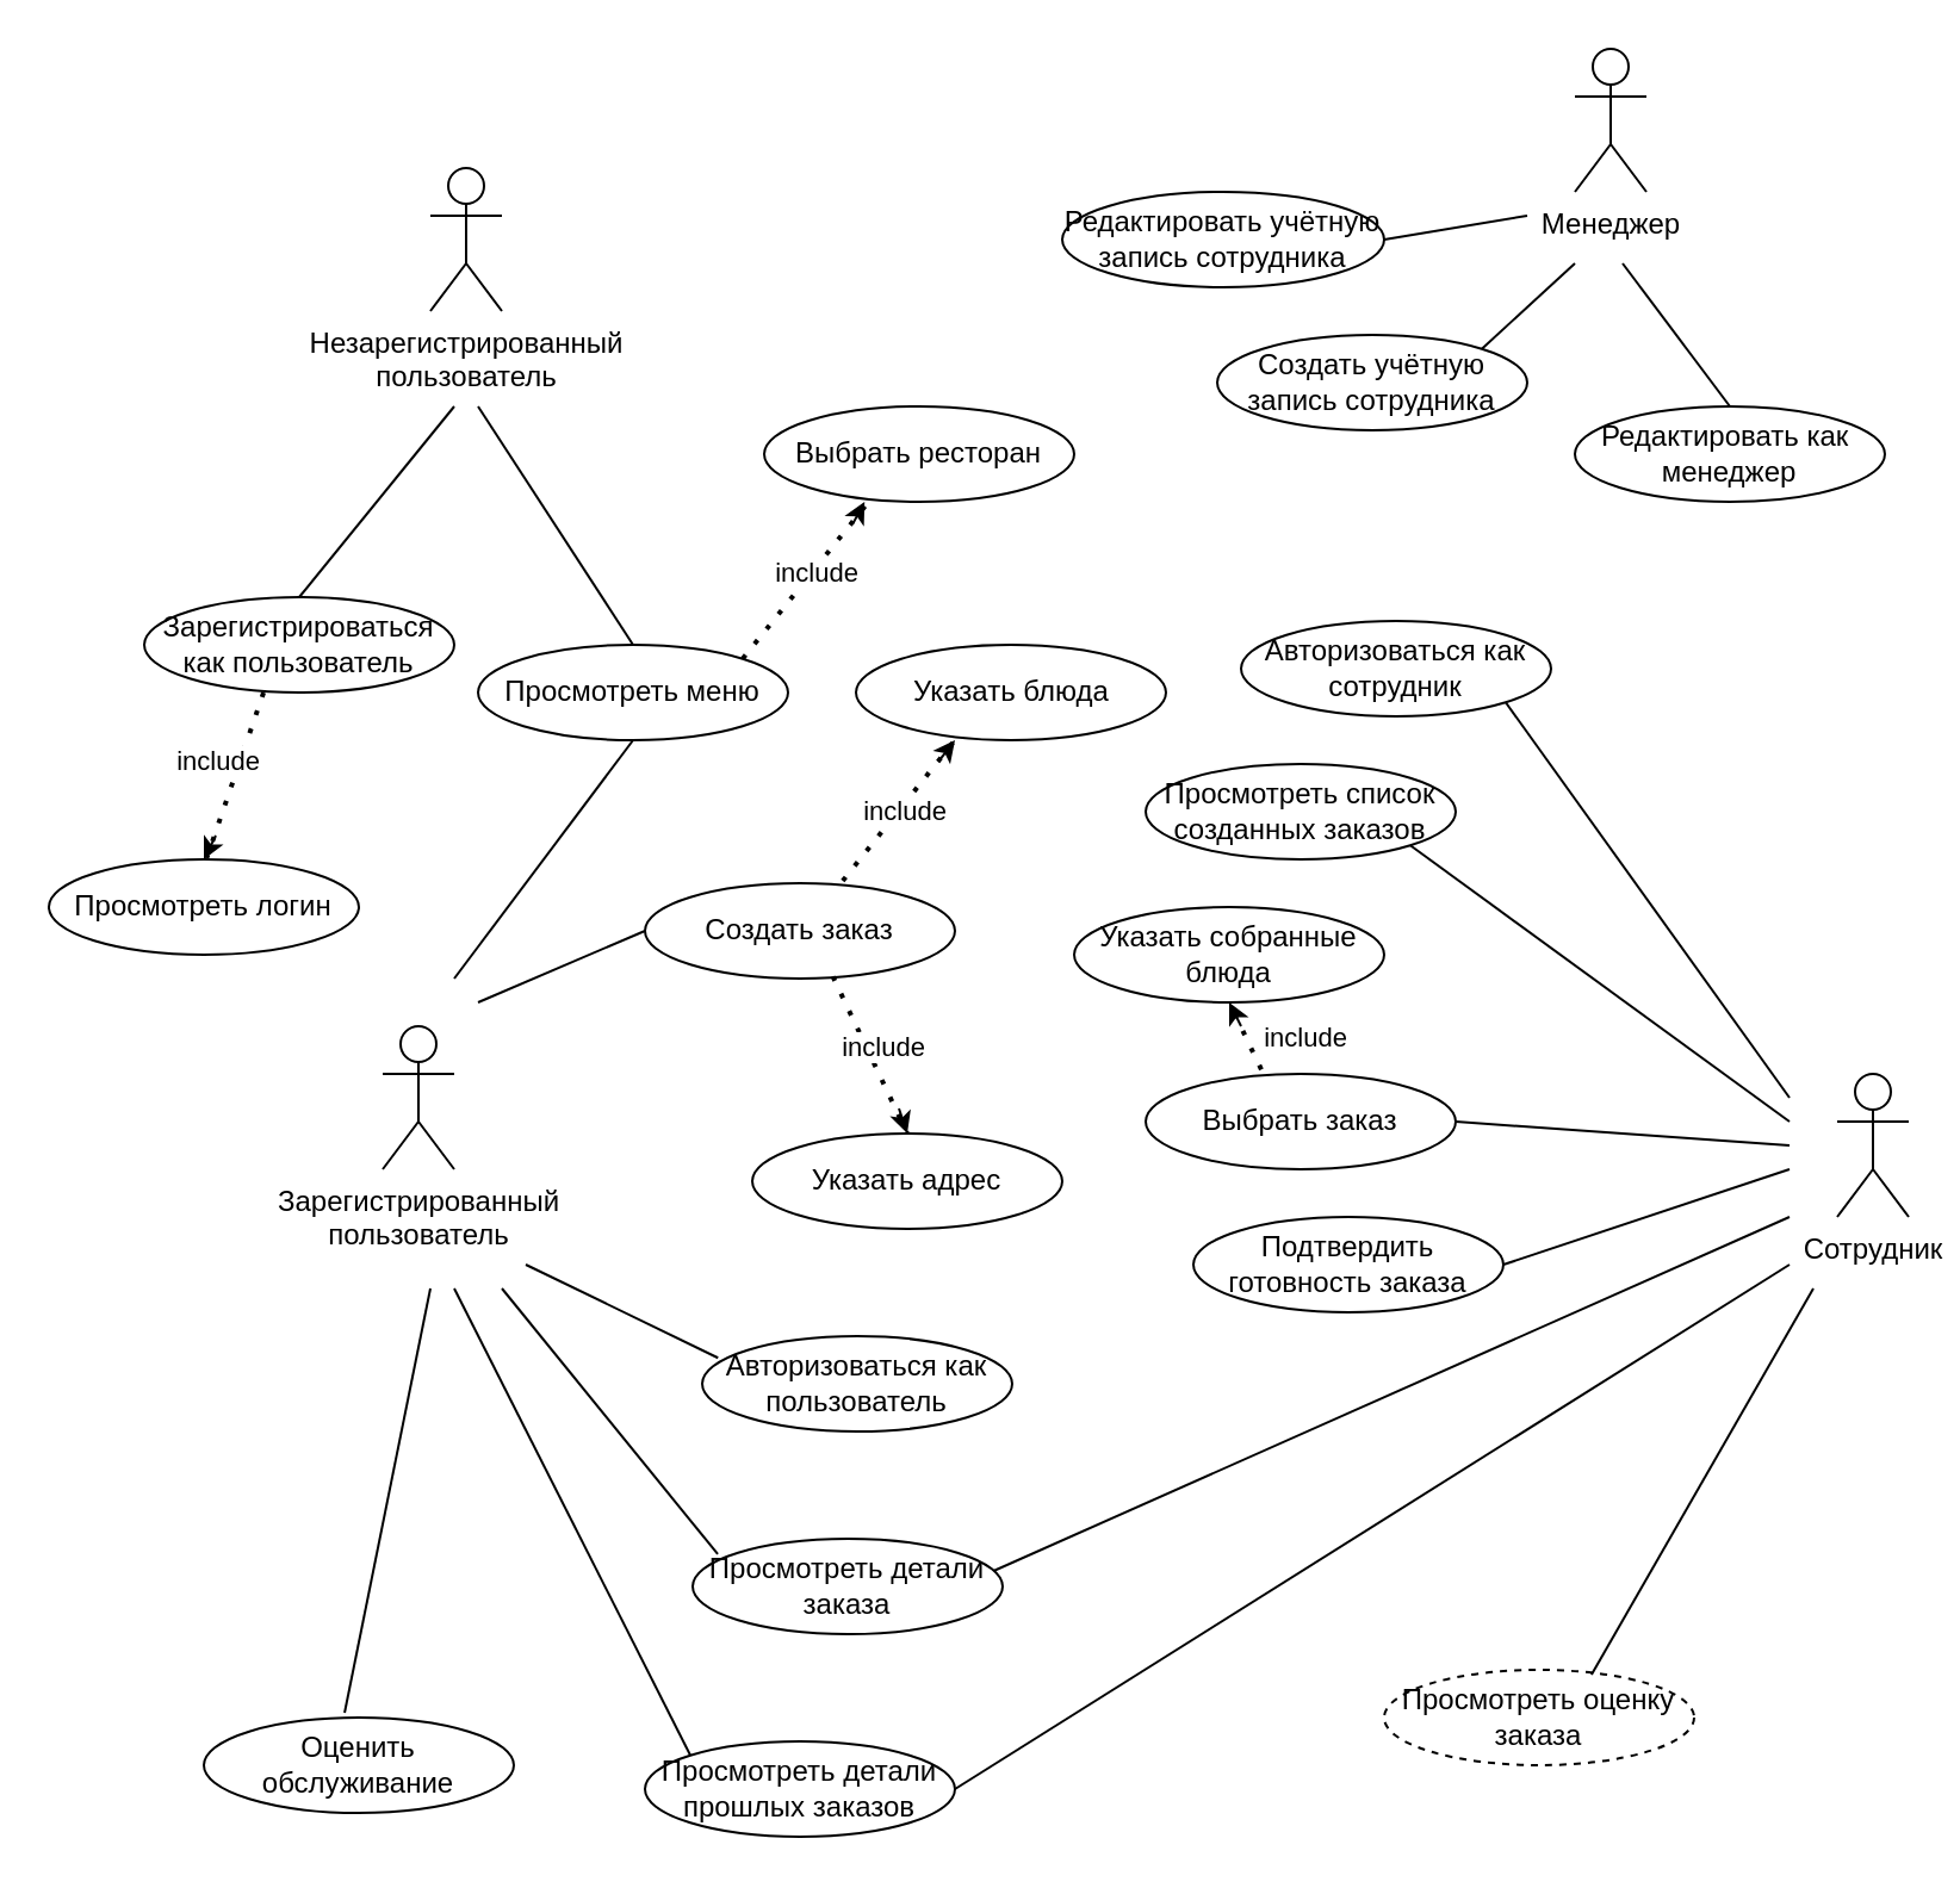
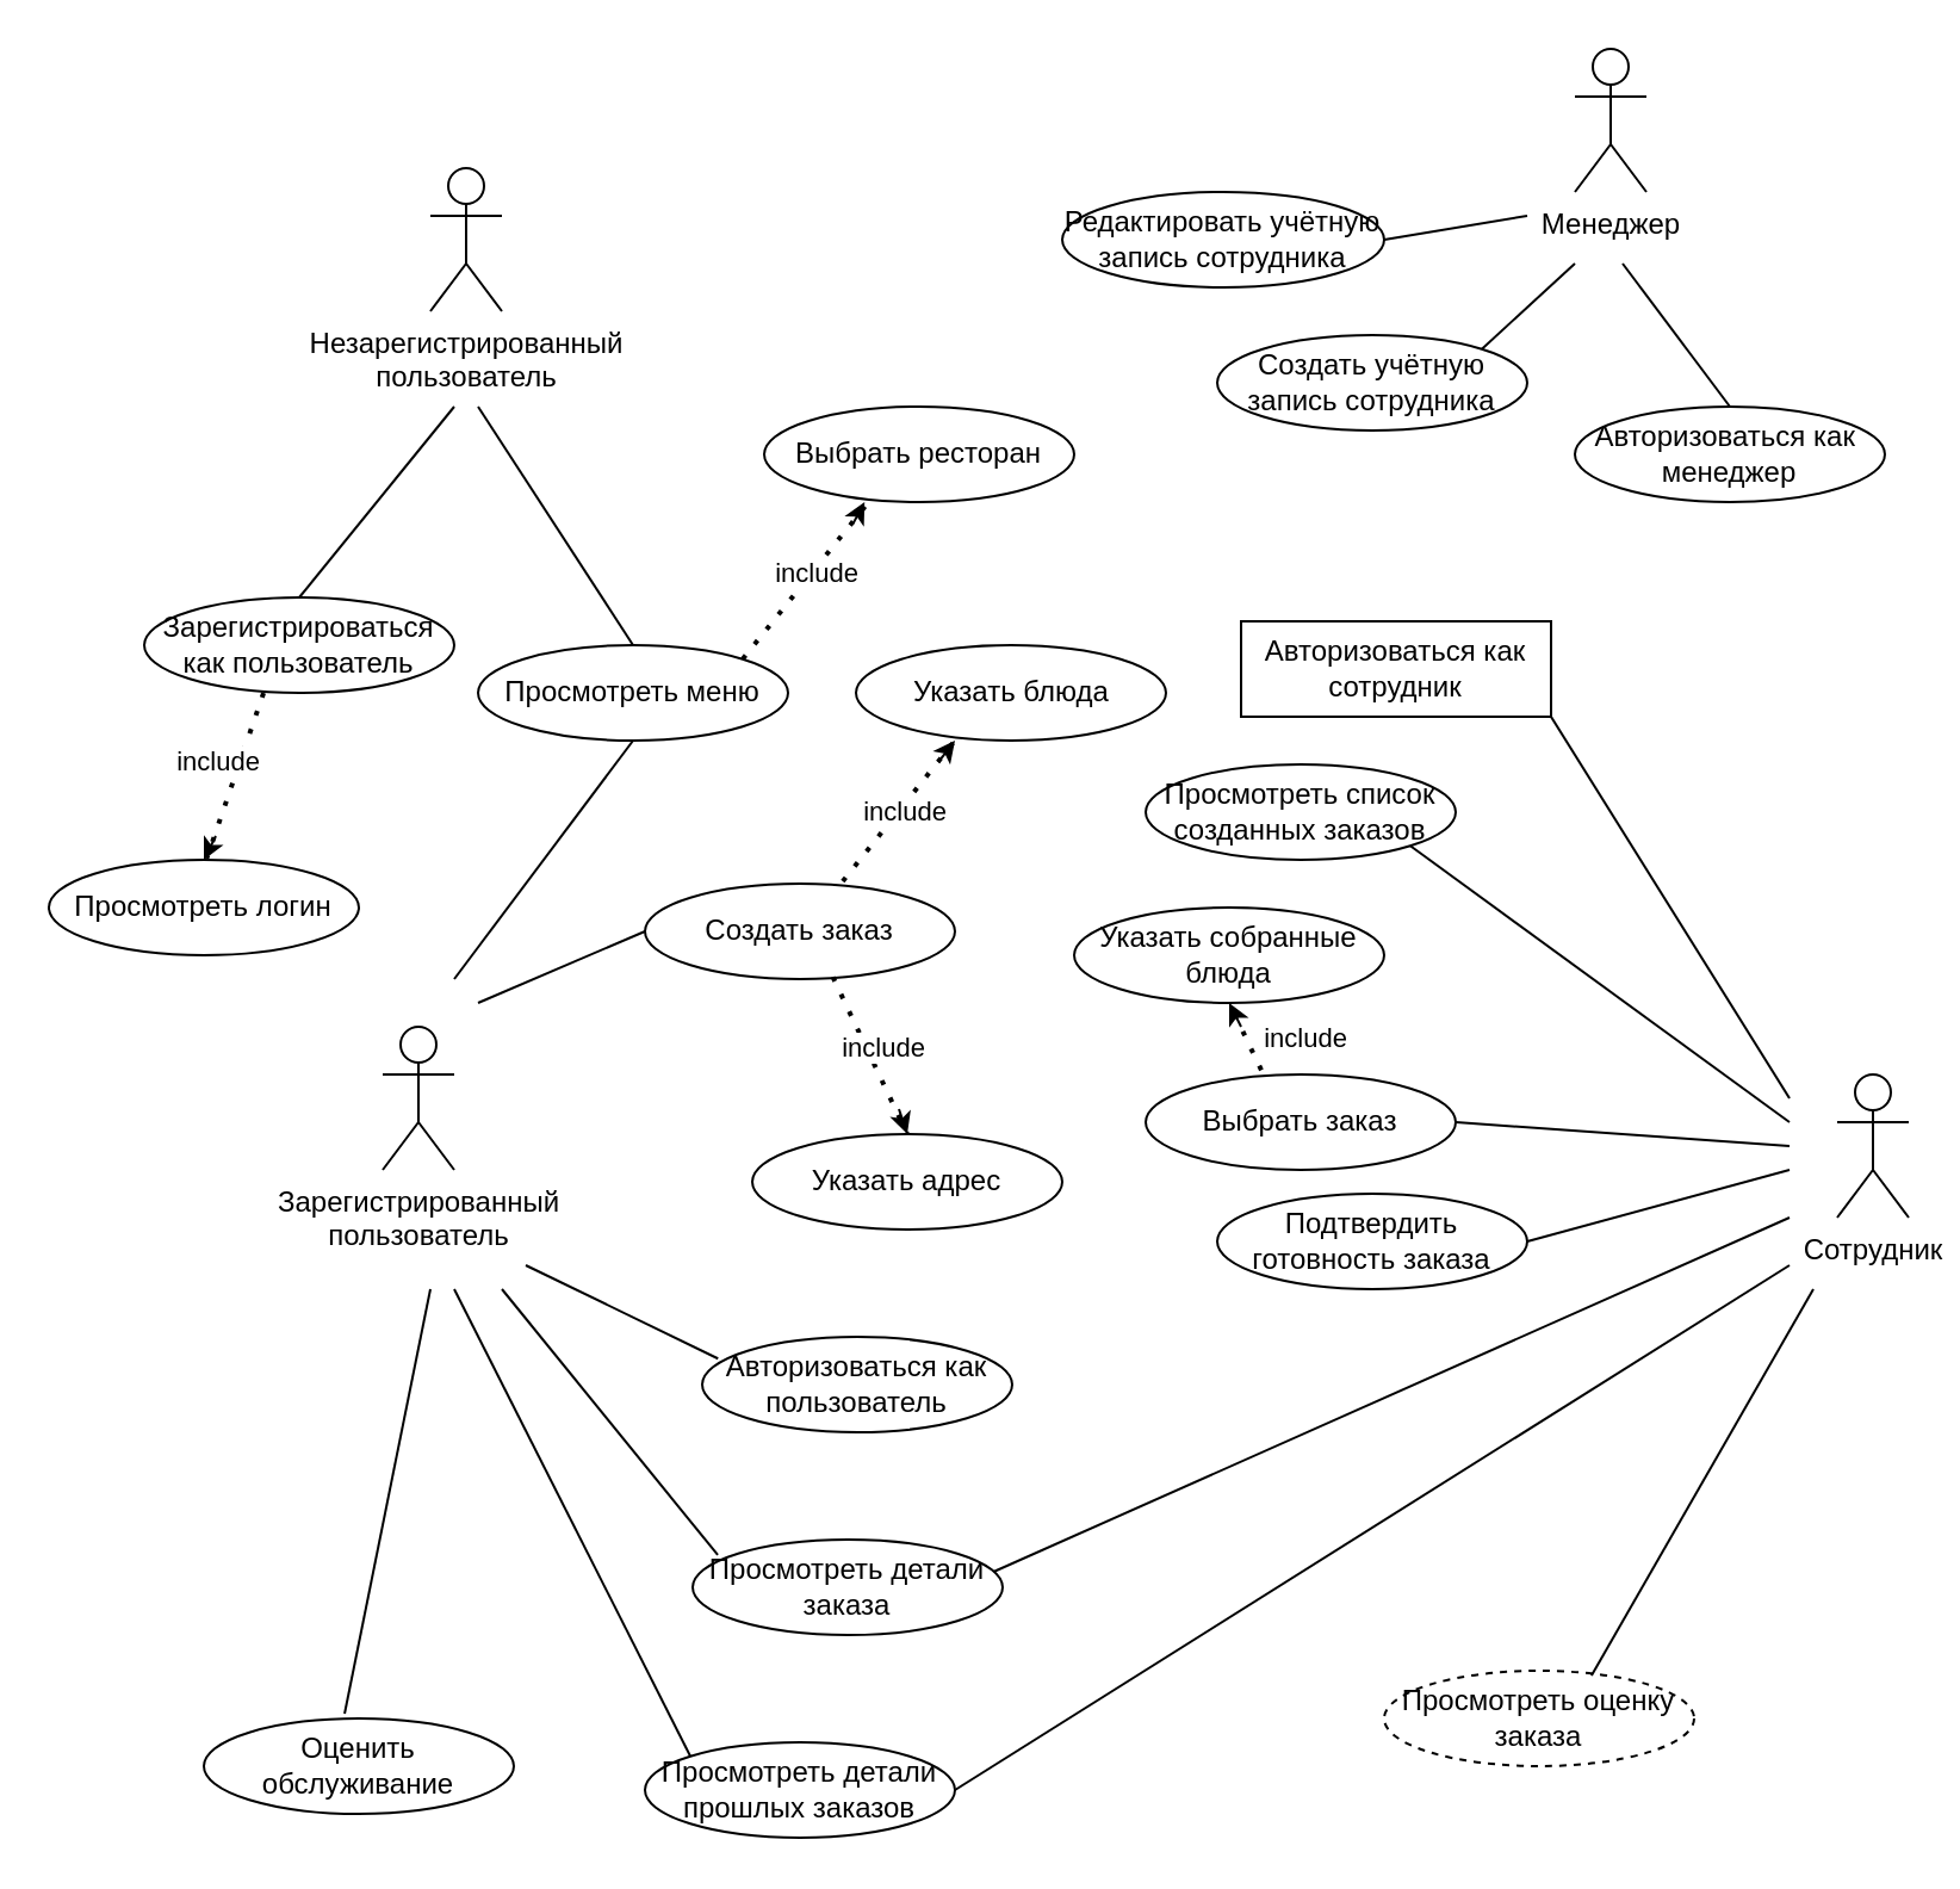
  <mxCell id="0" />
  <mxCell id="1" parent="0" />
  <mxCell id="2" value="Зарегистрированный &lt;br&gt;пользователь" style="shape=umlActor;verticalLabelPosition=bottom;verticalAlign=top;html=1;outlineConnect=0;" parent="1" vertex="1"><mxGeometry x="160" y="430" width="30" height="60" as="geometry" /></mxCell>
  <mxCell id="3" value="Сотрудник" style="shape=umlActor;verticalLabelPosition=bottom;verticalAlign=top;html=1;outlineConnect=0;" parent="1" vertex="1"><mxGeometry x="770" y="450" width="30" height="60" as="geometry" /></mxCell>
  <mxCell id="4" value="Зарегистрироваться&lt;br&gt;как пользователь" style="ellipse;whiteSpace=wrap;html=1;" parent="1" vertex="1"><mxGeometry x="60" y="250" width="130" height="40" as="geometry" /></mxCell>
  <mxCell id="5" value="Авторизоваться как пользователь" style="ellipse;whiteSpace=wrap;html=1;" parent="1" vertex="1"><mxGeometry x="294" y="560" width="130" height="40" as="geometry" /></mxCell>
  <mxCell id="6" value="Создать заказ" style="ellipse;whiteSpace=wrap;html=1;" parent="1" vertex="1"><mxGeometry x="270" y="370" width="130" height="40" as="geometry" /></mxCell>
  <mxCell id="7" value="Просмотреть логин" style="ellipse;whiteSpace=wrap;html=1;" parent="1" vertex="1"><mxGeometry x="20" y="360" width="130" height="40" as="geometry" /></mxCell>
  <mxCell id="8" value="Указать адрес" style="ellipse;whiteSpace=wrap;html=1;" parent="1" vertex="1"><mxGeometry x="315" y="475" width="130" height="40" as="geometry" /></mxCell>
  <mxCell id="9" value="Просмотреть меню" style="ellipse;whiteSpace=wrap;html=1;" parent="1" vertex="1"><mxGeometry x="200" y="270" width="130" height="40" as="geometry" /></mxCell>
  <mxCell id="10" value="Указать блюда" style="ellipse;whiteSpace=wrap;html=1;" parent="1" vertex="1"><mxGeometry x="358.5" y="270" width="130" height="40" as="geometry" /></mxCell>
  <mxCell id="11" value="" style="endArrow=none;html=1;rounded=0;entryX=0.051;entryY=0.228;entryDx=0;entryDy=0;entryPerimeter=0;" parent="1" target="5" edge="1"><mxGeometry width="50" height="50" relative="1" as="geometry"><mxPoint x="220" y="530" as="sourcePoint" /><mxPoint x="285" y="380" as="targetPoint" /></mxGeometry></mxCell>
  <mxCell id="12" value="" style="endArrow=none;dashed=1;html=1;dashPattern=1 3;strokeWidth=2;rounded=0;entryX=0.509;entryY=-0.013;entryDx=0;entryDy=0;exitX=0.385;exitY=1;exitDx=0;exitDy=0;exitPerimeter=0;entryPerimeter=0;" parent="1" source="4" target="7" edge="1"><mxGeometry width="50" height="50" relative="1" as="geometry"><mxPoint x="420" y="510" as="sourcePoint" /><mxPoint x="470" y="460" as="targetPoint" /></mxGeometry></mxCell>
  <mxCell id="13" value="include" style="edgeLabel;html=1;align=center;verticalAlign=middle;resizable=0;points=[];" parent="12" vertex="1" connectable="0"><mxGeometry x="-0.117" y="-2" relative="1" as="geometry"><mxPoint x="-7" y="-1" as="offset" /></mxGeometry></mxCell>
  <mxCell id="14" value="" style="endArrow=none;dashed=1;html=1;dashPattern=1 3;strokeWidth=2;rounded=0;exitX=0.638;exitY=-0.025;exitDx=0;exitDy=0;exitPerimeter=0;" parent="1" source="6" edge="1"><mxGeometry width="50" height="50" relative="1" as="geometry"><mxPoint x="285" y="340" as="sourcePoint" /><mxPoint x="400" y="310" as="targetPoint" /></mxGeometry></mxCell>
  <mxCell id="15" value="include" style="edgeLabel;html=1;align=center;verticalAlign=middle;resizable=0;points=[];" parent="14" vertex="1" connectable="0"><mxGeometry x="-0.117" y="-2" relative="1" as="geometry"><mxPoint x="3" y="-5" as="offset" /></mxGeometry></mxCell>
  <mxCell id="16" value="" style="endArrow=none;dashed=1;html=1;dashPattern=1 3;strokeWidth=2;rounded=0;entryX=0.5;entryY=0;entryDx=0;entryDy=0;exitX=0.606;exitY=0.978;exitDx=0;exitDy=0;exitPerimeter=0;" parent="1" source="6" target="8" edge="1"><mxGeometry width="50" height="50" relative="1" as="geometry"><mxPoint x="295" y="350" as="sourcePoint" /><mxPoint x="275" y="330" as="targetPoint" /></mxGeometry></mxCell>
  <mxCell id="17" value="include" style="edgeLabel;html=1;align=center;verticalAlign=middle;resizable=0;points=[];" parent="16" vertex="1" connectable="0"><mxGeometry x="-0.117" y="-2" relative="1" as="geometry"><mxPoint x="9" as="offset" /></mxGeometry></mxCell>
  <mxCell id="18" value="" style="endArrow=none;html=1;rounded=0;entryX=0.081;entryY=0.162;entryDx=0;entryDy=0;entryPerimeter=0;" parent="1" target="38" edge="1"><mxGeometry width="50" height="50" relative="1" as="geometry"><mxPoint x="210" y="540" as="sourcePoint" /><mxPoint x="369" y="590" as="targetPoint" /></mxGeometry></mxCell>
  <mxCell id="19" value="" style="endArrow=none;html=1;rounded=0;entryX=0;entryY=0;entryDx=0;entryDy=0;" parent="1" target="37" edge="1"><mxGeometry width="50" height="50" relative="1" as="geometry"><mxPoint x="190" y="540" as="sourcePoint" /><mxPoint x="365" y="630" as="targetPoint" /></mxGeometry></mxCell>
  <mxCell id="20" value="" style="endArrow=none;html=1;rounded=0;exitX=0.962;exitY=0.35;exitDx=0;exitDy=0;exitPerimeter=0;" parent="1" source="38" edge="1"><mxGeometry width="50" height="50" relative="1" as="geometry"><mxPoint x="499" y="590" as="sourcePoint" /><mxPoint x="750" y="510" as="targetPoint" /></mxGeometry></mxCell>
  <mxCell id="21" value="" style="endArrow=none;html=1;rounded=0;exitX=1;exitY=0.5;exitDx=0;exitDy=0;" parent="1" source="37" edge="1"><mxGeometry width="50" height="50" relative="1" as="geometry"><mxPoint x="495" y="630" as="sourcePoint" /><mxPoint x="750" y="530" as="targetPoint" /></mxGeometry></mxCell>
  <mxCell id="22" value="Выбрать заказ" style="ellipse;whiteSpace=wrap;html=1;" parent="1" vertex="1"><mxGeometry x="480" y="450" width="130" height="40" as="geometry" /></mxCell>
- <mxCell id="23" value="Авторизоваться как сотрудник" style="ellipse;whiteSpace=wrap;html=1;" parent="1" vertex="1"><mxGeometry x="520" y="260" width="130" height="40" as="geometry" /></mxCell>
- <mxCell id="24" value="Подтвердить готовность заказа" style="ellipse;whiteSpace=wrap;html=1;" parent="1" vertex="1"><mxGeometry x="500" y="510" width="130" height="40" as="geometry" /></mxCell>
+ <mxCell id="23" value="Авторизоваться как сотрудник" style="whiteSpace=wrap;html=1;rounded=0;" parent="1" vertex="1"><mxGeometry x="520" y="260" width="130" height="40" as="geometry" /></mxCell>
+ <mxCell id="24" value="Подтвердить готовность заказа" style="ellipse;whiteSpace=wrap;html=1;" parent="1" vertex="1"><mxGeometry x="510" y="500" width="130" height="40" as="geometry" /></mxCell>
  <mxCell id="25" value="Оценить обслуживание" style="ellipse;whiteSpace=wrap;html=1;" parent="1" vertex="1"><mxGeometry x="85" y="720" width="130" height="40" as="geometry" /></mxCell>
  <mxCell id="26" value="" style="endArrow=none;html=1;rounded=0;entryX=0.454;entryY=-0.05;entryDx=0;entryDy=0;entryPerimeter=0;" parent="1" target="25" edge="1"><mxGeometry width="50" height="50" relative="1" as="geometry"><mxPoint x="180" y="540" as="sourcePoint" /><mxPoint x="314" y="480" as="targetPoint" /></mxGeometry></mxCell>
  <mxCell id="27" value="" style="endArrow=none;html=1;rounded=0;exitX=1;exitY=0.5;exitDx=0;exitDy=0;" parent="1" source="24" edge="1"><mxGeometry width="50" height="50" relative="1" as="geometry"><mxPoint x="505" y="660" as="sourcePoint" /><mxPoint x="750" y="490" as="targetPoint" /></mxGeometry></mxCell>
  <mxCell id="28" value="" style="endArrow=none;html=1;rounded=0;exitX=1;exitY=0.5;exitDx=0;exitDy=0;" parent="1" source="22" edge="1"><mxGeometry width="50" height="50" relative="1" as="geometry"><mxPoint x="650" y="530" as="sourcePoint" /><mxPoint x="750" y="480" as="targetPoint" /></mxGeometry></mxCell>
  <mxCell id="29" value="" style="endArrow=none;html=1;rounded=0;exitX=1;exitY=1;exitDx=0;exitDy=0;" parent="1" source="23" edge="1"><mxGeometry width="50" height="50" relative="1" as="geometry"><mxPoint x="620" y="480" as="sourcePoint" /><mxPoint x="750" y="460" as="targetPoint" /></mxGeometry></mxCell>
  <mxCell id="30" value="Просмотреть список созданных заказов" style="ellipse;whiteSpace=wrap;html=1;" parent="1" vertex="1"><mxGeometry x="480" y="320" width="130" height="40" as="geometry" /></mxCell>
  <mxCell id="31" value="" style="endArrow=none;html=1;rounded=0;exitX=1;exitY=1;exitDx=0;exitDy=0;" parent="1" source="30" edge="1"><mxGeometry width="50" height="50" relative="1" as="geometry"><mxPoint x="630" y="330" as="sourcePoint" /><mxPoint x="750" y="470" as="targetPoint" /></mxGeometry></mxCell>
  <mxCell id="32" value="Указать собранные блюда" style="ellipse;whiteSpace=wrap;html=1;" parent="1" vertex="1"><mxGeometry x="450" y="380" width="130" height="40" as="geometry" /></mxCell>
  <mxCell id="33" value="" style="endArrow=none;dashed=1;html=1;dashPattern=1 3;strokeWidth=2;rounded=0;entryX=0.5;entryY=1;entryDx=0;entryDy=0;exitX=0.373;exitY=-0.046;exitDx=0;exitDy=0;exitPerimeter=0;" parent="1" source="22" target="32" edge="1"><mxGeometry width="50" height="50" relative="1" as="geometry"><mxPoint x="285" y="310" as="sourcePoint" /><mxPoint x="275" y="290" as="targetPoint" /></mxGeometry></mxCell>
  <mxCell id="34" value="include" style="edgeLabel;html=1;align=center;verticalAlign=middle;resizable=0;points=[];" parent="33" vertex="1" connectable="0"><mxGeometry x="-0.117" y="-2" relative="1" as="geometry"><mxPoint x="22" as="offset" /></mxGeometry></mxCell>
  <mxCell id="35" value="Просмотреть оценку заказа" style="ellipse;whiteSpace=wrap;html=1;dashed=1;" parent="1" vertex="1"><mxGeometry x="580" y="700" width="130" height="40" as="geometry" /></mxCell>
  <mxCell id="36" value="" style="endArrow=none;html=1;rounded=0;exitX=0.669;exitY=0.05;exitDx=0;exitDy=0;exitPerimeter=0;" parent="1" source="35" edge="1"><mxGeometry width="50" height="50" relative="1" as="geometry"><mxPoint x="505" y="650" as="sourcePoint" /><mxPoint x="760" y="540" as="targetPoint" /></mxGeometry></mxCell>
  <mxCell id="37" value="Просмотреть детали прошлых заказов" style="ellipse;whiteSpace=wrap;html=1;" parent="1" vertex="1"><mxGeometry x="270" y="730" width="130" height="40" as="geometry" /></mxCell>
  <mxCell id="38" value="Просмотреть детали заказа" style="ellipse;whiteSpace=wrap;html=1;" parent="1" vertex="1"><mxGeometry x="290" y="645" width="130" height="40" as="geometry" /></mxCell>
  <mxCell id="39" value="Менеджер" style="shape=umlActor;verticalLabelPosition=bottom;verticalAlign=top;html=1;outlineConnect=0;" parent="1" vertex="1"><mxGeometry x="660" y="20" width="30" height="60" as="geometry" /></mxCell>
- <mxCell id="40" value="Редактировать как&amp;nbsp;&lt;br&gt;менеджер" style="ellipse;whiteSpace=wrap;html=1;" parent="1" vertex="1"><mxGeometry x="660" y="170" width="130" height="40" as="geometry" /></mxCell>
+ <mxCell id="40" value="Авторизоваться как&amp;nbsp;&lt;br&gt;менеджер" style="ellipse;whiteSpace=wrap;html=1;" parent="1" vertex="1"><mxGeometry x="660" y="170" width="130" height="40" as="geometry" /></mxCell>
  <mxCell id="41" value="Создать учётную запись сотрудника" style="ellipse;whiteSpace=wrap;html=1;" parent="1" vertex="1"><mxGeometry x="510" y="140" width="130" height="40" as="geometry" /></mxCell>
  <mxCell id="42" value="Редактировать учётную запись сотрудника" style="ellipse;whiteSpace=wrap;html=1;" parent="1" vertex="1"><mxGeometry x="445" y="80" width="135" height="40" as="geometry" /></mxCell>
  <mxCell id="43" value="" style="endArrow=none;html=1;rounded=0;entryX=0.5;entryY=0;entryDx=0;entryDy=0;" parent="1" target="40" edge="1"><mxGeometry width="50" height="50" relative="1" as="geometry"><mxPoint x="680" y="110" as="sourcePoint" /><mxPoint x="789" y="386" as="targetPoint" /></mxGeometry></mxCell>
  <mxCell id="44" value="" style="endArrow=none;html=1;rounded=0;exitX=1;exitY=0;exitDx=0;exitDy=0;" parent="1" source="41" edge="1"><mxGeometry width="50" height="50" relative="1" as="geometry"><mxPoint x="700" y="120" as="sourcePoint" /><mxPoint x="660" y="110" as="targetPoint" /></mxGeometry></mxCell>
  <mxCell id="45" value="" style="endArrow=none;html=1;rounded=0;exitX=1;exitY=0.5;exitDx=0;exitDy=0;" parent="1" source="42" edge="1"><mxGeometry width="50" height="50" relative="1" as="geometry"><mxPoint x="590" y="70" as="sourcePoint" /><mxPoint x="640" y="90" as="targetPoint" /></mxGeometry></mxCell>
  <mxCell id="46" value="Незарегистрированный &lt;br&gt;пользователь" style="shape=umlActor;verticalLabelPosition=bottom;verticalAlign=top;html=1;outlineConnect=0;" parent="1" vertex="1"><mxGeometry x="180" y="70" width="30" height="60" as="geometry" /></mxCell>
  <mxCell id="47" value="" style="endArrow=none;html=1;rounded=0;entryX=0.5;entryY=0;entryDx=0;entryDy=0;" parent="1" target="9" edge="1"><mxGeometry width="50" height="50" relative="1" as="geometry"><mxPoint x="200" y="170" as="sourcePoint" /><mxPoint x="283" y="406" as="targetPoint" /></mxGeometry></mxCell>
  <mxCell id="48" value="" style="endArrow=none;html=1;rounded=0;entryX=0.5;entryY=0;entryDx=0;entryDy=0;" parent="1" target="4" edge="1"><mxGeometry width="50" height="50" relative="1" as="geometry"><mxPoint x="190" y="170" as="sourcePoint" /><mxPoint x="143" y="249" as="targetPoint" /></mxGeometry></mxCell>
  <mxCell id="49" value="" style="endArrow=none;html=1;rounded=0;exitX=0.5;exitY=1;exitDx=0;exitDy=0;" parent="1" source="9" edge="1"><mxGeometry width="50" height="50" relative="1" as="geometry"><mxPoint x="230" y="324" as="sourcePoint" /><mxPoint x="190" y="410" as="targetPoint" /></mxGeometry></mxCell>
  <mxCell id="50" value="" style="endArrow=none;html=1;rounded=0;exitX=0;exitY=0.5;exitDx=0;exitDy=0;" parent="1" source="6" edge="1"><mxGeometry width="50" height="50" relative="1" as="geometry"><mxPoint x="285" y="350" as="sourcePoint" /><mxPoint x="200" y="420" as="targetPoint" /></mxGeometry></mxCell>
  <mxCell id="51" value="" style="endArrow=none;dashed=1;html=1;dashPattern=1 3;strokeWidth=2;rounded=0;entryX=0.351;entryY=1.007;entryDx=0;entryDy=0;exitX=1;exitY=0;exitDx=0;exitDy=0;entryPerimeter=0;" parent="1" source="9" edge="1"><mxGeometry width="50" height="50" relative="1" as="geometry"><mxPoint x="320" y="260" as="sourcePoint" /><mxPoint x="371" y="201" as="targetPoint" /></mxGeometry></mxCell>
  <mxCell id="52" value="include" style="edgeLabel;html=1;align=center;verticalAlign=middle;resizable=0;points=[];" parent="51" vertex="1" connectable="0"><mxGeometry x="-0.117" y="-2" relative="1" as="geometry"><mxPoint x="3" y="-5" as="offset" /></mxGeometry></mxCell>
  <mxCell id="53" value="Выбрать ресторан" style="ellipse;whiteSpace=wrap;html=1;" parent="1" vertex="1"><mxGeometry x="320" y="170" width="130" height="40" as="geometry" /></mxCell>
  <mxCell id="54" value="" style="endArrow=classic;html=1;rounded=0;entryX=0.344;entryY=1.03;entryDx=0;entryDy=0;entryPerimeter=0;" edge="1" parent="1"><mxGeometry width="50" height="50" relative="1" as="geometry"><mxPoint x="355.89" y="218.96" as="sourcePoint" /><mxPoint x="362.11" y="210" as="targetPoint" /><Array as="points"><mxPoint x="357.39" y="218.8" /></Array></mxGeometry></mxCell>
  <mxCell id="55" value="" style="endArrow=classic;html=1;rounded=0;entryX=0.373;entryY=1.024;entryDx=0;entryDy=0;entryPerimeter=0;" edge="1" parent="1"><mxGeometry width="50" height="50" relative="1" as="geometry"><mxPoint x="393.01" y="319.04" as="sourcePoint" /><mxPoint x="400" y="310" as="targetPoint" /></mxGeometry></mxCell>
  <mxCell id="56" value="" style="endArrow=classic;html=1;rounded=0;entryX=0.5;entryY=0;entryDx=0;entryDy=0;" edge="1" parent="1" target="8"><mxGeometry width="50" height="50" relative="1" as="geometry"><mxPoint x="376.5" y="464.52" as="sourcePoint" /><mxPoint x="383.49" y="455.48" as="targetPoint" /></mxGeometry></mxCell>
  <mxCell id="57" value="" style="endArrow=classic;html=1;rounded=0;entryX=0.5;entryY=1;entryDx=0;entryDy=0;" edge="1" parent="1" target="32"><mxGeometry width="50" height="50" relative="1" as="geometry"><mxPoint x="520" y="430" as="sourcePoint" /><mxPoint x="520" y="420.96" as="targetPoint" /></mxGeometry></mxCell>
  <mxCell id="58" value="" style="endArrow=classic;html=1;rounded=0;entryX=0.5;entryY=0;entryDx=0;entryDy=0;" edge="1" parent="1" target="7"><mxGeometry width="50" height="50" relative="1" as="geometry"><mxPoint x="90" y="350" as="sourcePoint" /><mxPoint x="106.99" y="335.48" as="targetPoint" /></mxGeometry></mxCell>
